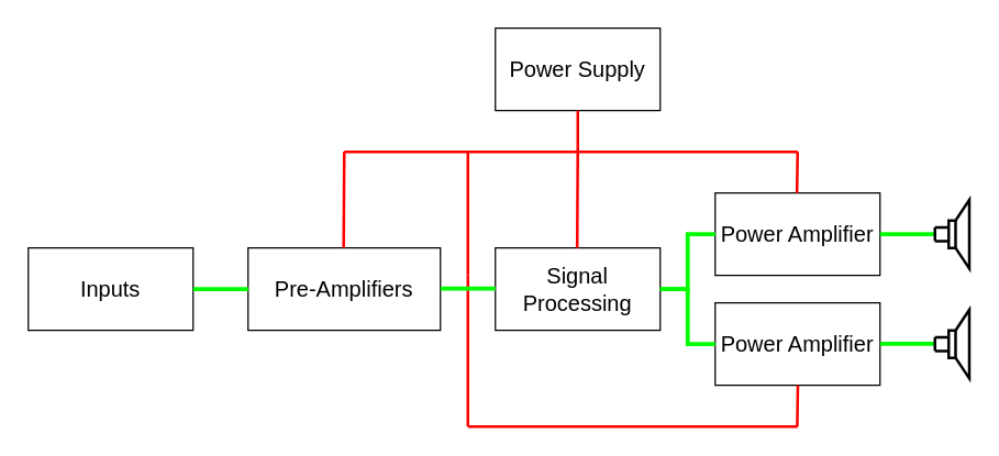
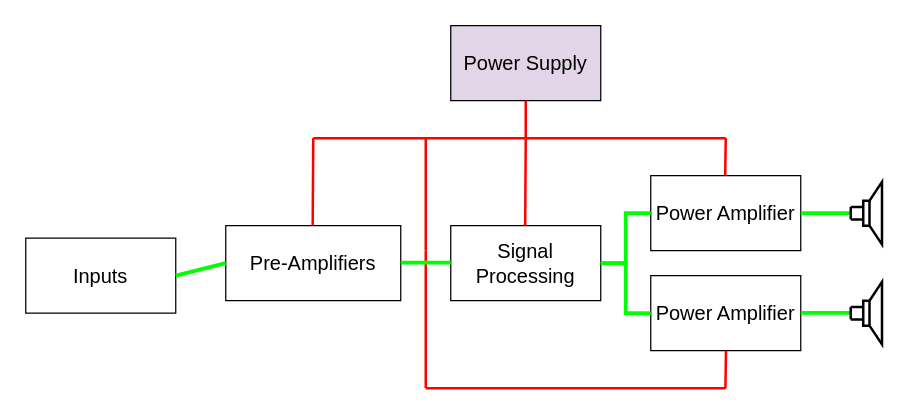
  <mxCell id="0" />
  <mxCell id="1" parent="0" />
  <mxCell id="2" value="Power Amplifier" style="rounded=0;whiteSpace=wrap;html=1;fontSize=16;" vertex="1" parent="1"><mxGeometry x="520" y="140" width="120" height="60" as="geometry" /></mxCell>
  <mxCell id="3" value="Power Amplifier" style="rounded=0;whiteSpace=wrap;html=1;fontSize=16;" vertex="1" parent="1"><mxGeometry x="520" y="220" width="120" height="60" as="geometry" /></mxCell>
  <mxCell id="4" value="Signal Processing" style="rounded=0;whiteSpace=wrap;html=1;fontSize=16;" vertex="1" parent="1"><mxGeometry x="360" y="180" width="120" height="60" as="geometry" /></mxCell>
  <mxCell id="5" value="&lt;div&gt;Pre-Amplifiers&lt;/div&gt;" style="rounded=0;whiteSpace=wrap;html=1;fontSize=16;" vertex="1" parent="1"><mxGeometry x="180" y="180" width="140" height="60" as="geometry" /></mxCell>
- <mxCell id="6" value="&lt;div&gt;Inputs&lt;/div&gt;" style="rounded=0;whiteSpace=wrap;html=1;fontSize=16;" vertex="1" parent="1"><mxGeometry y="180" width="120" height="60" as="geometry" x="20" /></mxCell>
- <mxCell id="7" value="&lt;div&gt;Power Supply&lt;/div&gt;" style="rounded=0;whiteSpace=wrap;html=1;fontSize=16;" vertex="1" parent="1"><mxGeometry x="360" y="20" width="120" height="60" as="geometry" /></mxCell>
+ <mxCell id="6" value="&lt;div&gt;Inputs&lt;/div&gt;" style="rounded=0;whiteSpace=wrap;html=1;fontSize=16;" vertex="1" parent="1"><mxGeometry x="20" y="190" width="120" height="60" as="geometry" /></mxCell>
+ <mxCell id="7" value="&lt;div&gt;Power Supply&lt;/div&gt;" style="rounded=0;whiteSpace=wrap;html=1;fontSize=16;fillColor=#e1d5e7;" vertex="1" parent="1"><mxGeometry x="360" y="20" width="120" height="60" as="geometry" /></mxCell>
  <mxCell id="8" value="" style="endArrow=none;html=1;rounded=0;exitX=1;exitY=0.5;exitDx=0;exitDy=0;strokeWidth=3;strokeColor=#00ff00;" edge="1" parent="1" source="6"><mxGeometry width="50" height="50" relative="1" as="geometry"><mxPoint x="130" y="260" as="sourcePoint" /><mxPoint x="180" y="210" as="targetPoint" /></mxGeometry></mxCell>
  <mxCell id="9" value="" style="endArrow=none;html=1;rounded=0;exitX=1;exitY=0.5;exitDx=0;exitDy=0;strokeWidth=3;entryX=0;entryY=0.5;entryDx=0;entryDy=0;strokeColor=#00ff00;" edge="1" parent="1" source="4" target="3"><mxGeometry width="50" height="50" relative="1" as="geometry"><mxPoint x="490" y="210" as="sourcePoint" /><mxPoint x="530" y="210" as="targetPoint" /><Array as="points"><mxPoint x="500" y="210" /><mxPoint x="500" y="250" /></Array></mxGeometry></mxCell>
  <mxCell id="10" value="" style="endArrow=none;html=1;rounded=0;strokeWidth=3;entryX=0;entryY=0.5;entryDx=0;entryDy=0;strokeColor=#00ff00;" edge="1" parent="1"><mxGeometry width="50" height="50" relative="1" as="geometry"><mxPoint x="480" y="210" as="sourcePoint" /><mxPoint x="520" y="170" as="targetPoint" /><Array as="points"><mxPoint x="500" y="210" /><mxPoint x="500" y="170" /></Array></mxGeometry></mxCell>
  <mxCell id="11" value="" style="endArrow=none;html=1;rounded=0;strokeWidth=2;strokeColor=#FF0000;entryX=0.5;entryY=1;entryDx=0;entryDy=0;" edge="1" parent="1" target="7"><mxGeometry width="50" height="50" relative="1" as="geometry"><mxPoint x="420" y="110" as="sourcePoint" /><mxPoint x="460" y="0" as="targetPoint" /></mxGeometry></mxCell>
  <mxCell id="12" value="" style="endArrow=none;html=1;rounded=0;strokeWidth=2;strokeColor=#FF0000;" edge="1" parent="1"><mxGeometry width="50" height="50" relative="1" as="geometry"><mxPoint x="420" y="110" as="sourcePoint" /><mxPoint x="250" y="110" as="targetPoint" /></mxGeometry></mxCell>
  <mxCell id="13" value="" style="endArrow=none;html=1;rounded=0;strokeWidth=2;strokeColor=#FF0000;" edge="1" parent="1"><mxGeometry width="50" height="50" relative="1" as="geometry"><mxPoint x="419.55" y="180" as="sourcePoint" /><mxPoint x="420" y="110" as="targetPoint" /></mxGeometry></mxCell>
  <mxCell id="14" value="" style="endArrow=none;html=1;rounded=0;strokeWidth=2;strokeColor=#FF0000;" edge="1" parent="1"><mxGeometry width="50" height="50" relative="1" as="geometry"><mxPoint x="249.55" y="180" as="sourcePoint" /><mxPoint x="250" y="110" as="targetPoint" /></mxGeometry></mxCell>
  <mxCell id="15" value="" style="endArrow=none;html=1;rounded=0;strokeWidth=2;strokeColor=#FF0000;" edge="1" parent="1"><mxGeometry width="50" height="50" relative="1" as="geometry"><mxPoint x="580" y="110" as="sourcePoint" /><mxPoint x="420" y="110" as="targetPoint" /></mxGeometry></mxCell>
  <mxCell id="16" value="" style="endArrow=none;html=1;rounded=0;strokeWidth=2;strokeColor=#FF0000;" edge="1" parent="1"><mxGeometry width="50" height="50" relative="1" as="geometry"><mxPoint x="579.55" y="140" as="sourcePoint" /><mxPoint x="580" y="110" as="targetPoint" /></mxGeometry></mxCell>
  <mxCell id="17" value="" style="endArrow=none;html=1;rounded=0;strokeWidth=2;strokeColor=#FF0000;" edge="1" parent="1"><mxGeometry width="50" height="50" relative="1" as="geometry"><mxPoint x="340" y="110" as="sourcePoint" /><mxPoint x="340" y="200" as="targetPoint" /></mxGeometry></mxCell>
  <mxCell id="18" value="" style="endArrow=none;html=1;rounded=0;strokeWidth=2;strokeColor=#FF0000;" edge="1" parent="1"><mxGeometry width="50" height="50" relative="1" as="geometry"><mxPoint x="340" y="200" as="sourcePoint" /><mxPoint x="340" y="310" as="targetPoint" /></mxGeometry></mxCell>
  <mxCell id="19" value="" style="endArrow=none;html=1;rounded=0;strokeWidth=2;strokeColor=#FF0000;" edge="1" parent="1"><mxGeometry width="50" height="50" relative="1" as="geometry"><mxPoint x="580" y="310" as="sourcePoint" /><mxPoint x="340" y="310" as="targetPoint" /></mxGeometry></mxCell>
  <mxCell id="20" value="" style="endArrow=none;html=1;rounded=0;strokeWidth=2;strokeColor=#FF0000;" edge="1" parent="1"><mxGeometry width="50" height="50" relative="1" as="geometry"><mxPoint x="579.74" y="310" as="sourcePoint" /><mxPoint x="580.19" y="280" as="targetPoint" /></mxGeometry></mxCell>
  <mxCell id="21" value="" style="endArrow=none;html=1;rounded=0;exitX=1;exitY=0.5;exitDx=0;exitDy=0;strokeWidth=3;strokeColor=#00ff00;" edge="1" parent="1"><mxGeometry width="50" height="50" relative="1" as="geometry"><mxPoint x="320" y="209.5" as="sourcePoint" /><mxPoint x="360" y="209.5" as="targetPoint" /></mxGeometry></mxCell>
  <mxCell id="22" value="" style="endArrow=none;html=1;rounded=0;strokeWidth=3;strokeColor=#00ff00;" edge="1" parent="1"><mxGeometry width="50" height="50" relative="1" as="geometry"><mxPoint x="640" y="170" as="sourcePoint" /><mxPoint x="660" y="170" as="targetPoint" /><Array as="points"><mxPoint x="660" y="170" /><mxPoint x="680" y="170" /></Array></mxGeometry></mxCell>
  <mxCell id="23" value="" style="endArrow=none;html=1;rounded=0;strokeWidth=3;strokeColor=#00ff00;" edge="1" parent="1"><mxGeometry width="50" height="50" relative="1" as="geometry"><mxPoint x="640" y="249.83" as="sourcePoint" /><mxPoint x="660" y="249.83" as="targetPoint" /><Array as="points"><mxPoint x="660" y="249.83" /><mxPoint x="680" y="249.83" /></Array></mxGeometry></mxCell>
  <mxCell id="24" value="" style="pointerEvents=1;verticalLabelPosition=bottom;shadow=0;dashed=0;align=center;html=1;verticalAlign=top;shape=mxgraph.electrical.electro-mechanical.loudspeaker;strokeWidth=2;" vertex="1" parent="1"><mxGeometry x="680" y="145" width="25" height="50" as="geometry" /></mxCell>
  <mxCell id="25" value="" style="pointerEvents=1;verticalLabelPosition=bottom;shadow=0;dashed=0;align=center;html=1;verticalAlign=top;shape=mxgraph.electrical.electro-mechanical.loudspeaker;strokeWidth=2;" vertex="1" parent="1"><mxGeometry x="680" y="225" width="25" height="50" as="geometry" /></mxCell>
  <mxCell id="26" value="" style="endArrow=none;html=1;rounded=0;entryX=0;entryY=0.4;entryDx=0;entryDy=0;entryPerimeter=0;exitX=0;exitY=0.6;exitDx=0;exitDy=0;exitPerimeter=0;strokeWidth=2;" edge="1" parent="1" source="24" target="24"><mxGeometry width="50" height="50" relative="1" as="geometry"><mxPoint x="670" y="220" as="sourcePoint" /><mxPoint x="720" y="170" as="targetPoint" /></mxGeometry></mxCell>
  <mxCell id="27" value="" style="endArrow=none;html=1;rounded=0;entryX=0;entryY=0.4;entryDx=0;entryDy=0;entryPerimeter=0;exitX=0;exitY=0.6;exitDx=0;exitDy=0;exitPerimeter=0;strokeWidth=2;" edge="1" parent="1" source="25" target="25"><mxGeometry width="50" height="50" relative="1" as="geometry"><mxPoint x="690" y="185" as="sourcePoint" /><mxPoint x="690" y="175" as="targetPoint" /></mxGeometry></mxCell>
